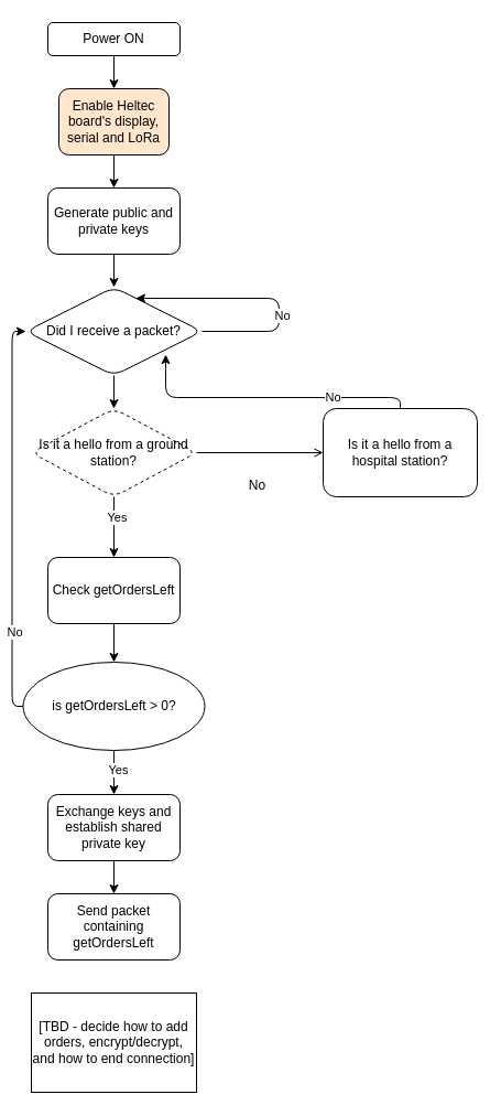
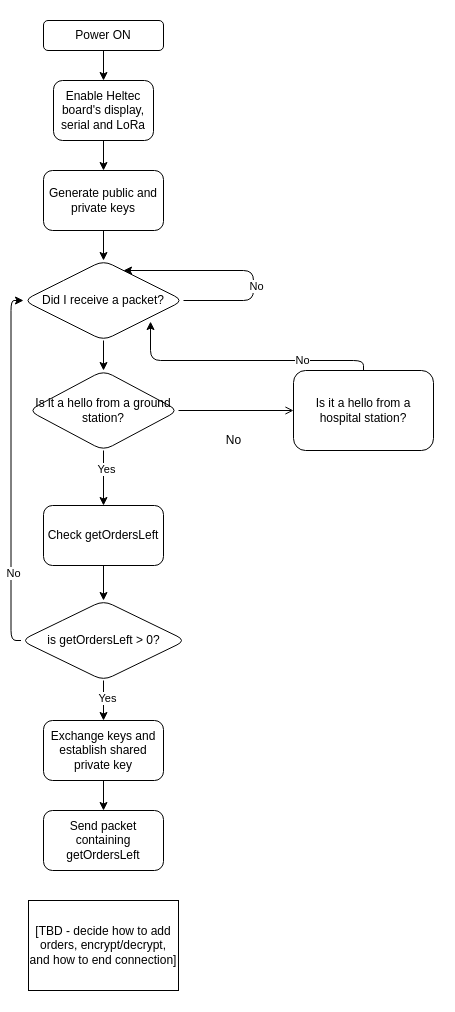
  <mxCell id="0" />
  <mxCell id="1" parent="0" />
  <mxCell id="2" style="edgeStyle=orthogonalEdgeStyle;rounded=0;orthogonalLoop=1;jettySize=auto;html=1;exitX=0.5;exitY=1;exitDx=0;exitDy=0;entryX=0.5;entryY=0;entryDx=0;entryDy=0;" parent="1" source="3" target="5" edge="1"><mxGeometry relative="1" as="geometry" /></mxCell>
  <mxCell id="3" value="Power ON" style="rounded=1;whiteSpace=wrap;html=1;" parent="1" vertex="1"><mxGeometry x="43" y="20" width="120" height="30" as="geometry" /></mxCell>
  <mxCell id="4" style="edgeStyle=orthogonalEdgeStyle;rounded=0;orthogonalLoop=1;jettySize=auto;html=1;exitX=0.5;exitY=1;exitDx=0;exitDy=0;entryX=0.5;entryY=0;entryDx=0;entryDy=0;" parent="1" source="5" target="7" edge="1"><mxGeometry relative="1" as="geometry" /></mxCell>
- <mxCell id="5" value="Enable Heltec board's display, serial and LoRa" style="rounded=1;whiteSpace=wrap;html=1;fillColor=#ffe6cc;" parent="1" vertex="1"><mxGeometry x="53" y="80" width="100" height="60" as="geometry" /></mxCell>
+ <mxCell id="5" value="Enable Heltec board's display, serial and LoRa" style="rounded=1;whiteSpace=wrap;html=1;" parent="1" vertex="1"><mxGeometry x="53" y="80" width="100" height="60" as="geometry" /></mxCell>
  <mxCell id="6" value="" style="edgeStyle=none;html=1;" edge="1" parent="1" source="7" target="11"><mxGeometry relative="1" as="geometry" /></mxCell>
  <mxCell id="7" value="Generate public and private keys" style="rounded=1;whiteSpace=wrap;html=1;shadow=0;fillColor=default;gradientColor=none;gradientDirection=radial;" parent="1" vertex="1"><mxGeometry x="43" y="170" width="120" height="60" as="geometry" /></mxCell>
  <mxCell id="8" style="edgeStyle=orthogonalEdgeStyle;html=1;exitX=1;exitY=0.5;exitDx=0;exitDy=0;" edge="1" parent="1" source="11" target="11"><mxGeometry relative="1" as="geometry"><mxPoint x="193" y="310" as="targetPoint" /><Array as="points"><mxPoint x="253" y="300" /><mxPoint x="253" y="270" /></Array></mxGeometry></mxCell>
  <mxCell id="9" value="No" style="edgeLabel;html=1;align=center;verticalAlign=middle;resizable=0;points=[];" vertex="1" connectable="0" parent="8"><mxGeometry x="-0.26" y="-2" relative="1" as="geometry"><mxPoint as="offset" /></mxGeometry></mxCell>
  <mxCell id="10" value="" style="edgeStyle=orthogonalEdgeStyle;html=1;" edge="1" parent="1" source="11" target="15"><mxGeometry relative="1" as="geometry" /></mxCell>
  <mxCell id="11" value="Did I receive a packet?" style="rhombus;whiteSpace=wrap;html=1;rounded=1;shadow=0;gradientColor=none;gradientDirection=radial;" vertex="1" parent="1"><mxGeometry x="23" y="260" width="160" height="80" as="geometry" /></mxCell>
  <mxCell id="12" value="" style="edgeStyle=orthogonalEdgeStyle;html=1;endArrow=open;" edge="1" parent="1" source="15" target="18"><mxGeometry relative="1" as="geometry" /></mxCell>
  <mxCell id="13" value="" style="edgeStyle=orthogonalEdgeStyle;html=1;" edge="1" parent="1" source="15" target="21"><mxGeometry relative="1" as="geometry" /></mxCell>
  <mxCell id="14" value="Yes" style="edgeLabel;html=1;align=center;verticalAlign=middle;resizable=0;points=[];" vertex="1" connectable="0" parent="13"><mxGeometry x="-0.34" y="2" relative="1" as="geometry"><mxPoint as="offset" /></mxGeometry></mxCell>
- <mxCell id="15" value="Is it a hello from a ground station?" style="rhombus;whiteSpace=wrap;html=1;rounded=1;shadow=0;gradientColor=none;gradientDirection=radial;dashed=1;" vertex="1" parent="1"><mxGeometry x="28" y="370" width="150" height="80" as="geometry" /></mxCell>
+ <mxCell id="15" value="Is it a hello from a ground station?" style="rhombus;whiteSpace=wrap;html=1;rounded=1;shadow=0;gradientColor=none;gradientDirection=radial;" vertex="1" parent="1"><mxGeometry x="28" y="370" width="150" height="80" as="geometry" /></mxCell>
  <mxCell id="16" style="edgeStyle=orthogonalEdgeStyle;html=1;exitX=0.5;exitY=0;exitDx=0;exitDy=0;entryX=0.794;entryY=0.763;entryDx=0;entryDy=0;entryPerimeter=0;" edge="1" parent="1" source="18" target="11"><mxGeometry relative="1" as="geometry"><mxPoint x="223" y="360" as="targetPoint" /><Array as="points"><mxPoint x="363" y="360" /></Array></mxGeometry></mxCell>
  <mxCell id="17" value="No" style="edgeLabel;html=1;align=center;verticalAlign=middle;resizable=0;points=[];" vertex="1" connectable="0" parent="16"><mxGeometry x="-0.452" y="-1" relative="1" as="geometry"><mxPoint as="offset" /></mxGeometry></mxCell>
  <mxCell id="18" value="Is it a hello from a hospital station?" style="whiteSpace=wrap;html=1;shadow=0;gradientColor=none;gradientDirection=radial;rounded=1;" vertex="1" parent="1"><mxGeometry x="293" y="370" width="140" height="80" as="geometry" /></mxCell>
  <mxCell id="19" value="No" style="text;html=1;align=center;verticalAlign=middle;resizable=0;points=[];autosize=1;strokeColor=none;fillColor=none;" vertex="1" parent="1"><mxGeometry x="218" y="430" width="30" height="20" as="geometry" /></mxCell>
  <mxCell id="20" value="" style="edgeStyle=orthogonalEdgeStyle;html=1;" edge="1" parent="1" source="21" target="26"><mxGeometry relative="1" as="geometry" /></mxCell>
  <mxCell id="21" value="Check getOrdersLeft" style="whiteSpace=wrap;html=1;rounded=1;shadow=0;gradientColor=none;gradientDirection=radial;" vertex="1" parent="1"><mxGeometry x="43" y="505" width="120" height="60" as="geometry" /></mxCell>
  <mxCell id="22" style="edgeStyle=orthogonalEdgeStyle;html=1;exitX=0;exitY=0.5;exitDx=0;exitDy=0;entryX=0;entryY=0.5;entryDx=0;entryDy=0;" edge="1" parent="1" source="26" target="11"><mxGeometry relative="1" as="geometry"><mxPoint x="13" y="530" as="targetPoint" /></mxGeometry></mxCell>
  <mxCell id="23" value="No" style="edgeLabel;html=1;align=center;verticalAlign=middle;resizable=0;points=[];" vertex="1" connectable="0" parent="22"><mxGeometry x="-0.57" y="-2" relative="1" as="geometry"><mxPoint as="offset" /></mxGeometry></mxCell>
  <mxCell id="24" value="" style="edgeStyle=orthogonalEdgeStyle;html=1;" edge="1" parent="1" source="26" target="28"><mxGeometry relative="1" as="geometry" /></mxCell>
  <mxCell id="25" value="Yes" style="edgeLabel;html=1;align=center;verticalAlign=middle;resizable=0;points=[];" vertex="1" connectable="0" parent="24"><mxGeometry x="-0.15" y="3" relative="1" as="geometry"><mxPoint as="offset" /></mxGeometry></mxCell>
- <mxCell id="26" value="is getOrdersLeft&amp;nbsp;&amp;gt; 0?" style="ellipse;whiteSpace=wrap;html=1;shadow=0;gradientColor=none;gradientDirection=radial;" vertex="1" parent="1"><mxGeometry x="20.5" y="600" width="165" height="80" as="geometry" /></mxCell>
+ <mxCell id="26" value="is getOrdersLeft&amp;nbsp;&amp;gt; 0?" style="rhombus;whiteSpace=wrap;html=1;rounded=1;shadow=0;gradientColor=none;gradientDirection=radial;" vertex="1" parent="1"><mxGeometry x="20.5" y="600" width="165" height="80" as="geometry" /></mxCell>
  <mxCell id="27" value="" style="edgeStyle=orthogonalEdgeStyle;html=1;" edge="1" parent="1" source="28" target="29"><mxGeometry relative="1" as="geometry" /></mxCell>
  <mxCell id="28" value="Exchange keys and establish shared private key" style="whiteSpace=wrap;html=1;rounded=1;shadow=0;gradientColor=none;gradientDirection=radial;" vertex="1" parent="1"><mxGeometry x="43" y="720" width="120" height="60" as="geometry" /></mxCell>
  <mxCell id="29" value="Send packet containing getOrdersLeft" style="whiteSpace=wrap;html=1;rounded=1;shadow=0;gradientColor=none;gradientDirection=radial;" vertex="1" parent="1"><mxGeometry x="43" y="810" width="120" height="60" as="geometry" /></mxCell>
  <mxCell id="30" value="[TBD - decide how to add orders, encrypt/decrypt, and how to end connection]" style="rounded=0;whiteSpace=wrap;html=1;" vertex="1" parent="1"><mxGeometry x="28" y="900" width="150" height="90" as="geometry" /></mxCell>
